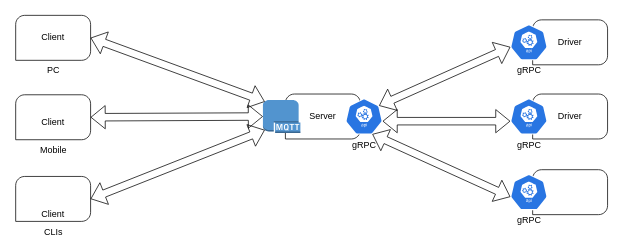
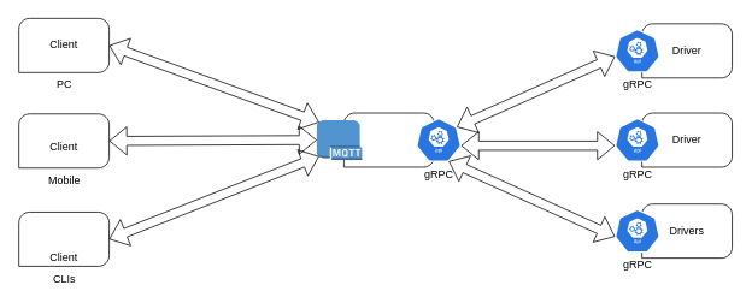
  <mxCell id="0" />
  <mxCell id="1" parent="0" />
  <mxCell id="2" value="" style="verticalLabelPosition=bottom;verticalAlign=top;html=1;shape=mxgraph.basic.three_corner_round_rect;dx=6;" vertex="1" parent="1"><mxGeometry x="710" y="125" width="100" height="60" as="geometry" /></mxCell>
  <mxCell id="3" value="Driver" style="text;html=1;strokeColor=none;fillColor=none;align=center;verticalAlign=middle;whiteSpace=wrap;rounded=0;" vertex="1" parent="1"><mxGeometry x="730" y="140" width="60" height="30" as="geometry" /></mxCell>
  <mxCell id="4" value="" style="verticalLabelPosition=bottom;verticalAlign=top;html=1;shape=mxgraph.basic.three_corner_round_rect;dx=6;" vertex="1" parent="1"><mxGeometry x="380" y="125" width="100" height="60" as="geometry" /></mxCell>
  <mxCell id="5" value="PC" style="verticalLabelPosition=bottom;verticalAlign=top;html=1;shape=mxgraph.basic.three_corner_round_rect;dx=6;" vertex="1" parent="1"><mxGeometry x="20" y="20" width="100" height="60" as="geometry" /></mxCell>
  <mxCell id="6" value="Client" style="text;html=1;strokeColor=none;fillColor=none;align=center;verticalAlign=middle;whiteSpace=wrap;rounded=0;" vertex="1" parent="1"><mxGeometry x="40" y="35" width="60" height="30" as="geometry" /></mxCell>
- <mxCell id="7" value="Server" style="text;html=1;strokeColor=none;fillColor=none;align=center;verticalAlign=middle;whiteSpace=wrap;rounded=0;" vertex="1" parent="1"><mxGeometry x="400" y="140" width="60" height="30" as="geometry" /></mxCell>
  <mxCell id="8" value="" style="outlineConnect=0;dashed=0;verticalLabelPosition=bottom;verticalAlign=top;align=center;html=1;shape=mxgraph.aws3.mqtt_protocol;fillColor=#5294CF;gradientColor=none;" vertex="1" parent="1"><mxGeometry x="350" y="133" width="50" height="44" as="geometry" /></mxCell>
  <mxCell id="9" value="gRPC" style="sketch=0;html=1;dashed=0;whitespace=wrap;fillColor=#2875E2;strokeColor=#ffffff;points=[[0.005,0.63,0],[0.1,0.2,0],[0.9,0.2,0],[0.5,0,0],[0.995,0.63,0],[0.72,0.99,0],[0.5,1,0],[0.28,0.99,0]];verticalLabelPosition=bottom;align=center;verticalAlign=top;shape=mxgraph.kubernetes.icon;prIcon=api" vertex="1" parent="1"><mxGeometry x="680" y="131" width="50" height="48" as="geometry" /></mxCell>
  <mxCell id="10" value="" style="shape=flexArrow;endArrow=classic;startArrow=classic;html=1;rounded=0;entryX=1;entryY=0.5;entryDx=0;entryDy=0;entryPerimeter=0;exitX=0.05;exitY=0.05;exitDx=0;exitDy=0;exitPerimeter=0;" edge="1" parent="1" source="8" target="5"><mxGeometry width="100" height="100" relative="1" as="geometry"><mxPoint x="220" y="155" as="sourcePoint" /><mxPoint x="140" y="157.5" as="targetPoint" /><Array as="points" /></mxGeometry></mxCell>
  <mxCell id="11" value="gRPC" style="sketch=0;html=1;dashed=0;whitespace=wrap;fillColor=#2875E2;strokeColor=#ffffff;points=[[0.005,0.63,0],[0.1,0.2,0],[0.9,0.2,0],[0.5,0,0],[0.995,0.63,0],[0.72,0.99,0],[0.5,1,0],[0.28,0.99,0]];verticalLabelPosition=bottom;align=center;verticalAlign=top;shape=mxgraph.kubernetes.icon;prIcon=api" vertex="1" parent="1"><mxGeometry x="460" y="131" width="50" height="48" as="geometry" /></mxCell>
  <mxCell id="12" value="" style="shape=flexArrow;endArrow=classic;startArrow=classic;html=1;rounded=0;entryX=0.995;entryY=0.63;entryDx=0;entryDy=0;entryPerimeter=0;exitX=0.005;exitY=0.63;exitDx=0;exitDy=0;exitPerimeter=0;" edge="1" parent="1" source="9" target="11"><mxGeometry width="100" height="100" relative="1" as="geometry"><mxPoint x="760" y="206" as="sourcePoint" /><mxPoint x="530" y="206" as="targetPoint" /><Array as="points" /></mxGeometry></mxCell>
  <mxCell id="13" value="" style="verticalLabelPosition=bottom;verticalAlign=top;html=1;shape=mxgraph.basic.three_corner_round_rect;dx=6;" vertex="1" parent="1"><mxGeometry x="710" y="26" width="100" height="60" as="geometry" /></mxCell>
  <mxCell id="14" value="Driver" style="text;html=1;strokeColor=none;fillColor=none;align=center;verticalAlign=middle;whiteSpace=wrap;rounded=0;" vertex="1" parent="1"><mxGeometry x="730" y="41" width="60" height="30" as="geometry" /></mxCell>
  <mxCell id="15" value="gRPC" style="sketch=0;html=1;dashed=0;whitespace=wrap;fillColor=#2875E2;strokeColor=#ffffff;points=[[0.005,0.63,0],[0.1,0.2,0],[0.9,0.2,0],[0.5,0,0],[0.995,0.63,0],[0.72,0.99,0],[0.5,1,0],[0.28,0.99,0]];verticalLabelPosition=bottom;align=center;verticalAlign=top;shape=mxgraph.kubernetes.icon;prIcon=api" vertex="1" parent="1"><mxGeometry x="680" y="32" width="50" height="48" as="geometry" /></mxCell>
  <mxCell id="16" value="" style="verticalLabelPosition=bottom;verticalAlign=top;html=1;shape=mxgraph.basic.three_corner_round_rect;dx=6;" vertex="1" parent="1"><mxGeometry x="710" y="226" width="100" height="60" as="geometry" /></mxCell>
+ <mxCell id="17" value="Drivers" style="text;html=1;strokeColor=none;fillColor=none;align=center;verticalAlign=middle;whiteSpace=wrap;rounded=0;" vertex="1" parent="1"><mxGeometry x="730" y="241" width="60" height="30" as="geometry" /></mxCell>
  <mxCell id="18" value="gRPC" style="sketch=0;html=1;dashed=0;whitespace=wrap;fillColor=#2875E2;strokeColor=#ffffff;points=[[0.005,0.63,0],[0.1,0.2,0],[0.9,0.2,0],[0.5,0,0],[0.995,0.63,0],[0.72,0.99,0],[0.5,1,0],[0.28,0.99,0]];verticalLabelPosition=bottom;align=center;verticalAlign=top;shape=mxgraph.kubernetes.icon;prIcon=api" vertex="1" parent="1"><mxGeometry x="680" y="232" width="50" height="48" as="geometry" /></mxCell>
  <mxCell id="19" value="" style="shape=flexArrow;endArrow=classic;startArrow=classic;html=1;rounded=0;exitX=0.005;exitY=0.63;exitDx=0;exitDy=0;exitPerimeter=0;entryX=0.72;entryY=0.99;entryDx=0;entryDy=0;entryPerimeter=0;" edge="1" parent="1" source="18" target="11"><mxGeometry width="100" height="100" relative="1" as="geometry"><mxPoint x="670.5" y="226" as="sourcePoint" /><mxPoint x="510" y="166" as="targetPoint" /><Array as="points" /></mxGeometry></mxCell>
  <mxCell id="20" value="" style="shape=flexArrow;endArrow=classic;startArrow=classic;html=1;rounded=0;entryX=0.9;entryY=0.2;entryDx=0;entryDy=0;entryPerimeter=0;exitX=0.005;exitY=0.63;exitDx=0;exitDy=0;exitPerimeter=0;" edge="1" parent="1" source="15" target="11"><mxGeometry width="100" height="100" relative="1" as="geometry"><mxPoint x="660.5" y="96" as="sourcePoint" /><mxPoint x="490" y="96" as="targetPoint" /><Array as="points" /></mxGeometry></mxCell>
  <mxCell id="21" value="Mobile" style="verticalLabelPosition=bottom;verticalAlign=top;html=1;shape=mxgraph.basic.three_corner_round_rect;dx=6;" vertex="1" parent="1"><mxGeometry x="20" y="126" width="100" height="60" as="geometry" /></mxCell>
  <mxCell id="22" value="CLIs" style="verticalLabelPosition=bottom;verticalAlign=top;html=1;shape=mxgraph.basic.three_corner_round_rect;dx=6;" vertex="1" parent="1"><mxGeometry x="20" y="235" width="100" height="60" as="geometry" /></mxCell>
  <mxCell id="23" value="Client" style="text;html=1;strokeColor=none;fillColor=none;align=center;verticalAlign=middle;whiteSpace=wrap;rounded=0;" vertex="1" parent="1"><mxGeometry x="40" y="148" width="60" height="30" as="geometry" /></mxCell>
  <mxCell id="24" value="Client" style="text;html=1;strokeColor=none;fillColor=none;align=center;verticalAlign=middle;whiteSpace=wrap;rounded=0;" vertex="1" parent="1"><mxGeometry x="40" y="271" width="60" height="30" as="geometry" /></mxCell>
  <mxCell id="25" value="" style="shape=flexArrow;endArrow=classic;startArrow=classic;html=1;rounded=0;entryX=1;entryY=0.5;entryDx=0;entryDy=0;entryPerimeter=0;exitX=0.05;exitY=0.91;exitDx=0;exitDy=0;exitPerimeter=0;" edge="1" parent="1" source="8" target="22"><mxGeometry width="100" height="100" relative="1" as="geometry"><mxPoint x="340" y="206" as="sourcePoint" /><mxPoint x="147.5" y="286" as="targetPoint" /><Array as="points" /></mxGeometry></mxCell>
  <mxCell id="26" value="" style="shape=flexArrow;endArrow=classic;startArrow=classic;html=1;rounded=0;entryX=1;entryY=0.5;entryDx=0;entryDy=0;entryPerimeter=0;exitX=0;exitY=0.5;exitDx=0;exitDy=0;exitPerimeter=0;" edge="1" parent="1" source="8" target="21"><mxGeometry width="100" height="100" relative="1" as="geometry"><mxPoint x="372.5" y="251.2" as="sourcePoint" /><mxPoint x="140" y="166" as="targetPoint" /><Array as="points" /></mxGeometry></mxCell>
